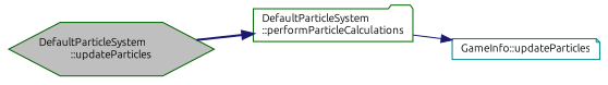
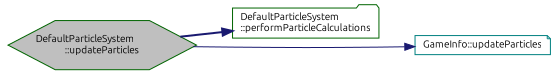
  digraph {
    fontname=Ubuntu
    rankdir=LR
    node [color=darkgreen fillcolor=white fontname=Ubuntu fontsize=10 style=filled]
    edge [color=midnightblue fontname=Ubuntu fontsize=10 labelfontname=Helvetica labelfontsize=10]
    n1 [fillcolor=grey75 fontcolor=black height=0.2 label="DefaultParticleSystem\l::updateParticles" shape=hexagon width=0.4]
    n2 [height=0.2 label="DefaultParticleSystem\l::performParticleCalculations" shape=folder width=0.4]
    n3 [color=teal height=0.2 label="GameInfo::updateParticles" shape=note width=0.4]
    n1 -> n2 [style=bold]
-   n2 -> n3 [style=solid]
+   n1 -> n3 [style=solid]
  }
